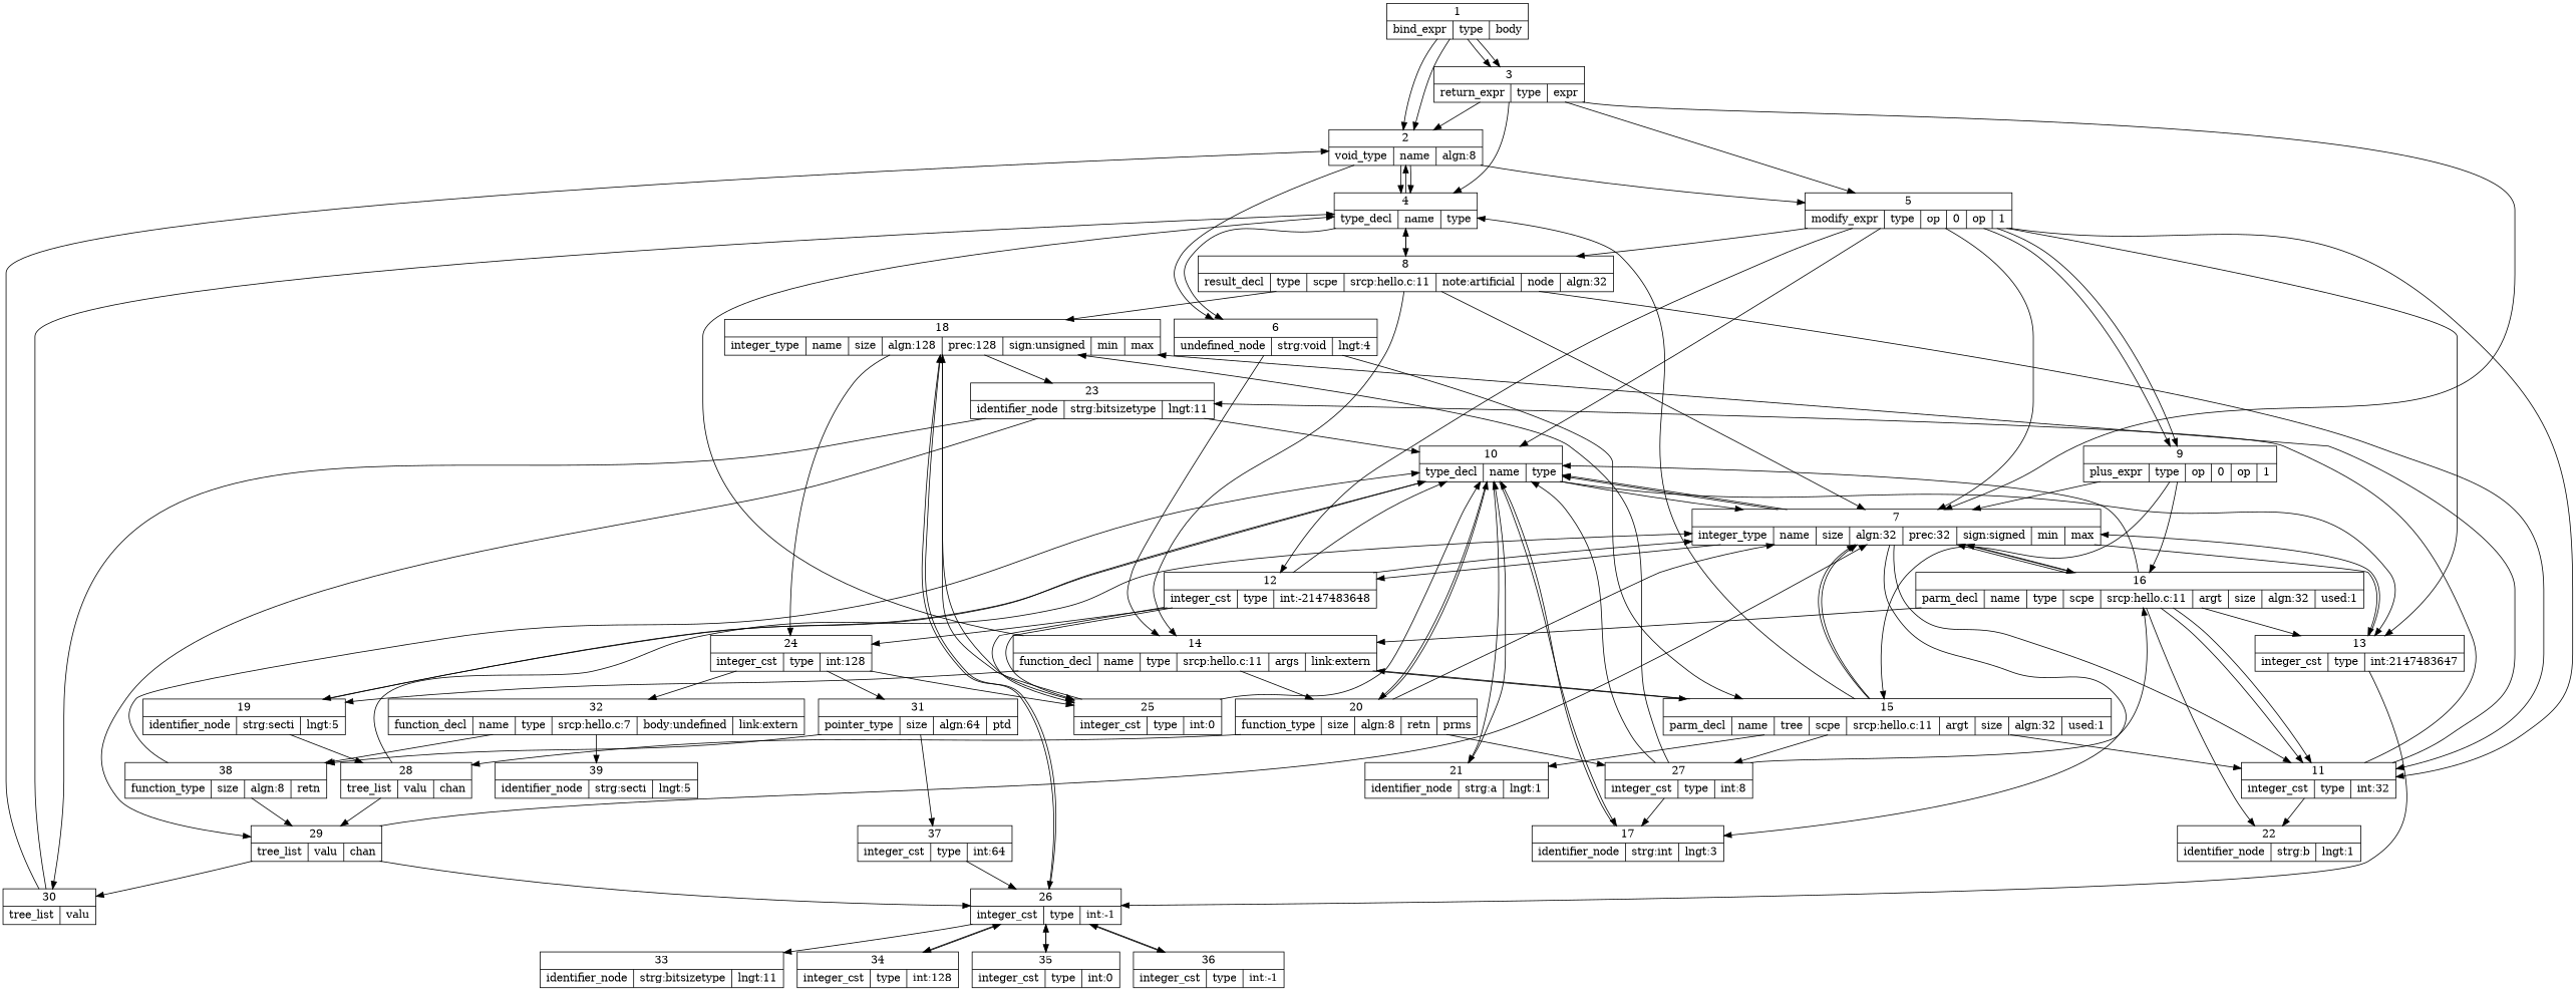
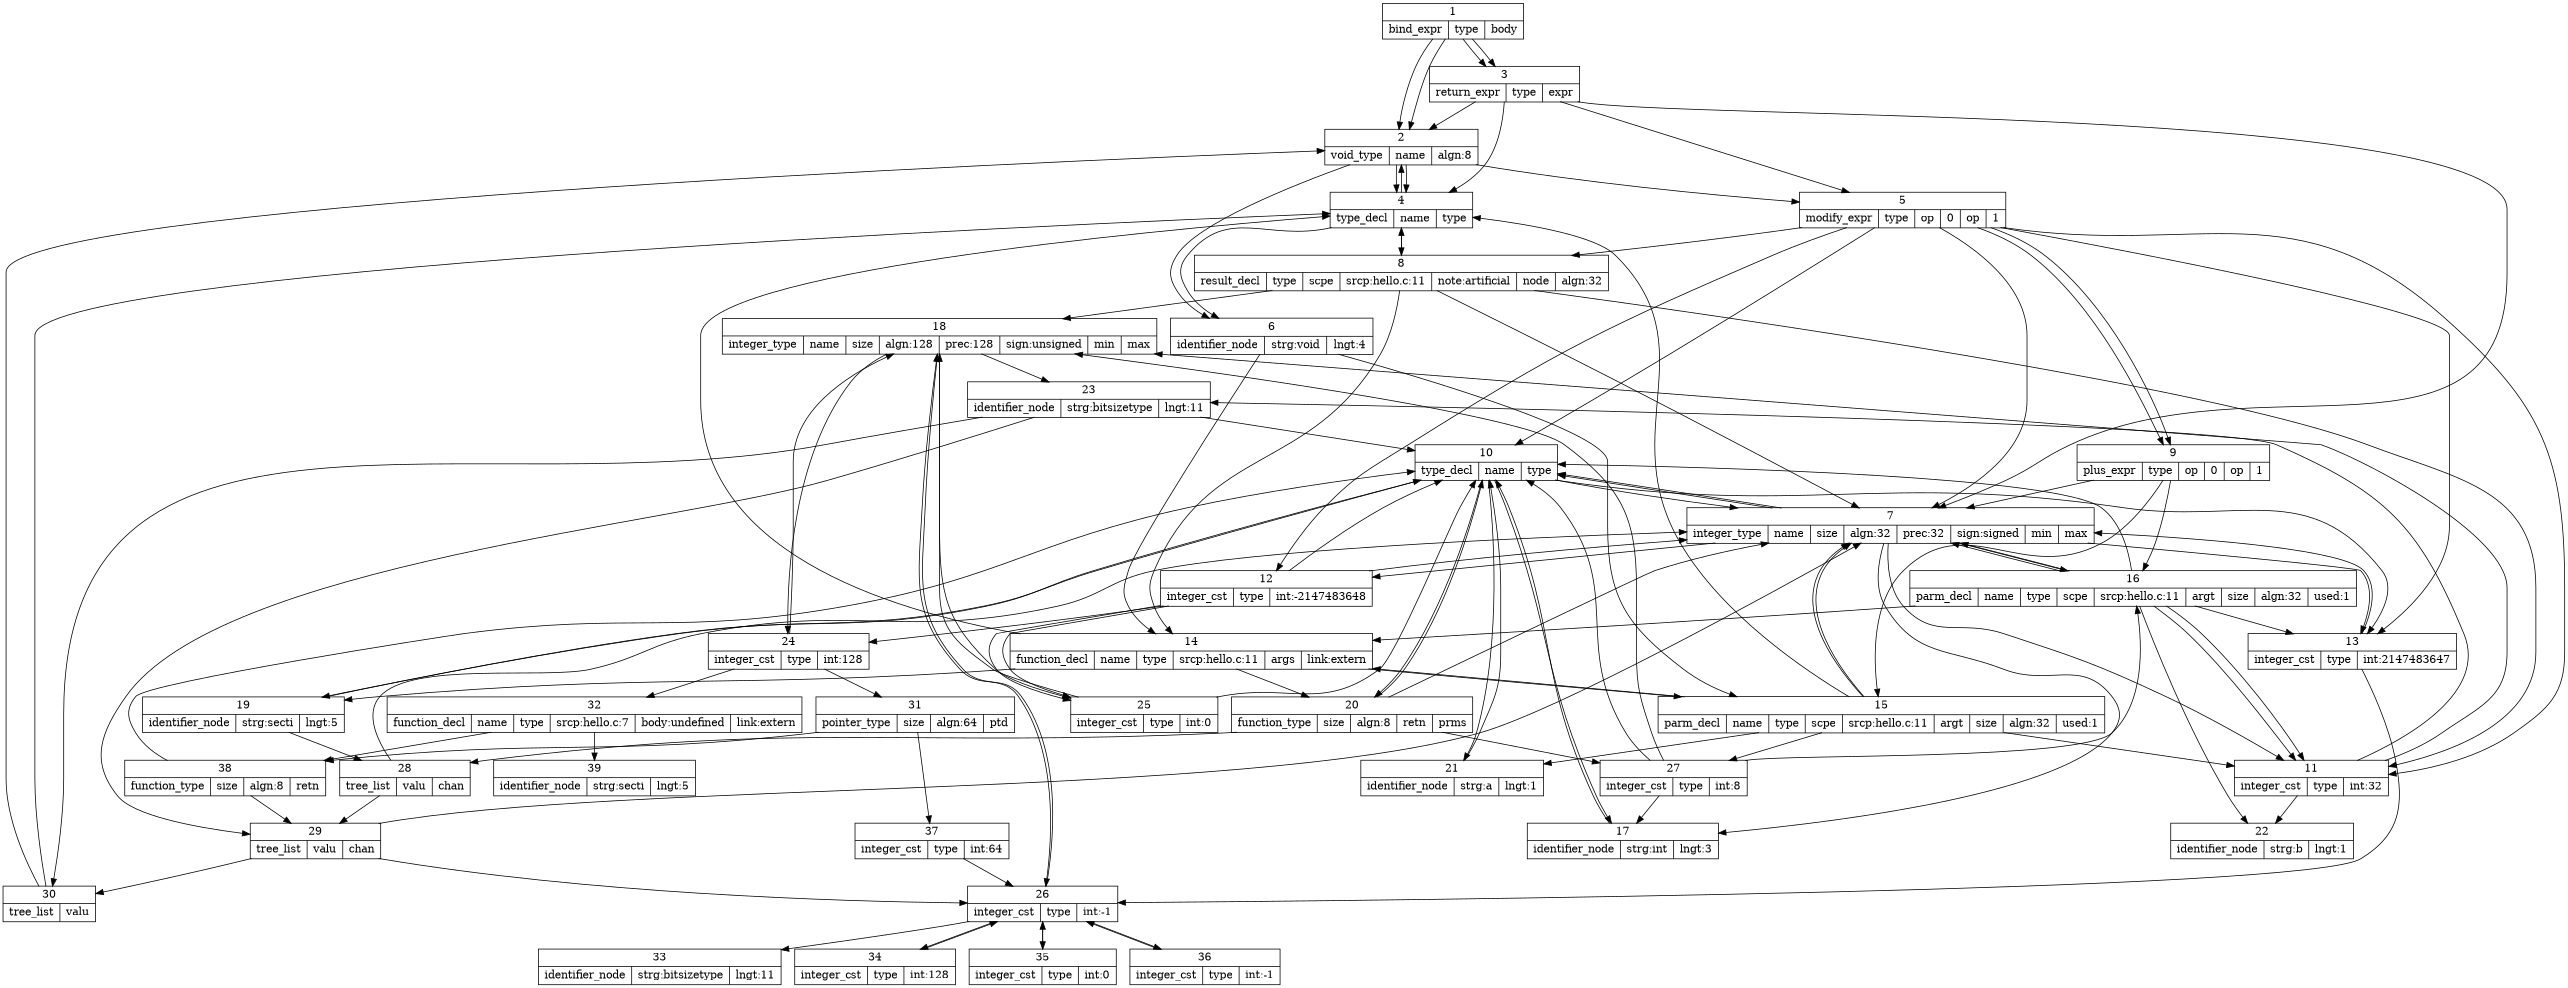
  digraph {
    node [shape=record]
    edge [tailport=type]
    n1 [label="{1 | {bind_expr | type  | body }}"]
    n2 [label="{2 | {void_type | name  | algn:8}}"]
    n3 [label="{3 | {return_expr | type  | expr }}"]
    n4 [label="{4 | {type_decl | name  | type }}"]
    n5 [label="{5 | {modify_expr | type  | op | 0  | op | 1 }}"]
-   n6 [label="{6 | {undefined_node | strg:void | lngt:4}}"]
+   n6 [label="{6 | {identifier_node | strg:void | lngt:4}}"]
    n7 [label="{7 | {integer_type | name  | size  | algn:32 | prec:32 | sign:signed | min  | max }}"]
    n8 [label="{8 | {result_decl | type  | scpe  | srcp:hello.c:11 | note:artificial | node  | algn:32}}"]
    n9 [label="{9 | {plus_expr | type  | op | 0  | op | 1 }}"]
    n10 [label="{10 | {type_decl | name  | type }}"]
    n11 [label="{11 | {integer_cst | type  | int:32}}"]
    n12 [label="{12 | {integer_cst | type  | int:-2147483648}}"]
    n13 [label="{13 | {integer_cst | type  | int:2147483647}}"]
    n14 [label="{14 | {function_decl | name  | type  | srcp:hello.c:11 | args  | link:extern}}"]
-   n15 [label="{15 | {parm_decl | name  | tree  | scpe  | srcp:hello.c:11 | argt  | size  | algn:32 | used:1}}"]
+   n15 [label="{15 | {parm_decl | name  | type  | scpe  | srcp:hello.c:11 | argt  | size  | algn:32 | used:1}}"]
    n16 [label="{16 | {parm_decl | name  | type  | scpe  | srcp:hello.c:11 | argt  | size  | algn:32 | used:1}}"]
    n17 [label="{17 | {identifier_node | strg:int | lngt:3}}"]
    n18 [label="{18 | {integer_type | name  | size  | algn:128 | prec:128 | sign:unsigned | min  | max }}"]
    n19 [label="{19 | {identifier_node | strg:secti | lngt:5}}"]
    n20 [label="{20 | {function_type | size  | algn:8 | retn  | prms }}"]
    n21 [label="{21 | {identifier_node | strg:a | lngt:1}}"]
    n22 [label="{22 | {identifier_node | strg:b | lngt:1}}"]
    n23 [label="{23 | {identifier_node | strg:bitsizetype | lngt:11}}"]
    n24 [label="{24 | {integer_cst | type  | int:128}}"]
    n25 [label="{25 | {integer_cst | type  | int:0}}"]
    n26 [label="{26 | {integer_cst | type  | int:-1}}"]
    n27 [label="{27 | {integer_cst | type  | int:8}}"]
    n28 [label="{28 | {tree_list | valu  | chan }}"]
    n29 [label="{29 | {tree_list | valu  | chan }}"]
    n30 [label="{30 | {tree_list | valu }}"]
    n31 [label="{31 | {pointer_type | size  | algn:64 | ptd }}"]
    n32 [label="{32 | {function_decl | name  | type  | srcp:hello.c:7 | body:undefined | link:extern}}"]
    n33 [label="{33 | {identifier_node | strg:bitsizetype | lngt:11}}"]
    n34 [label="{34 | {integer_cst | type  | int:128}}"]
    n35 [label="{35 | {integer_cst | type  | int:0}}"]
    n36 [label="{36 | {integer_cst | type  | int:-1}}"]
    n37 [label="{37 | {integer_cst | type  | int:64}}"]
    n38 [label="{38 | {function_type | size  | algn:8 | retn }}"]
    n39 [label="{39 | {identifier_node | strg:secti | lngt:5}}"]
    n1 -> n2 [tailport=0]
    n1 -> n2
    n1 -> n3 [tailport=1]
    n1 -> n3 [tailport=body]
    n2 -> n4
    n2 -> n4 [tailport=name]
    n2 -> n5 [tailport=vars]
    n2 -> n6 [tailport=body]
    n3 -> n2
    n3 -> n4
    n3 -> n5 [tailport=expr]
    n3 -> n7 [tailport=expr]
    n4 -> n2
    n4 -> n6 [tailport=name]
    n4 -> n8 [tailport=name]
    n5 -> n7
    n5 -> n8 [tailport=0]
    n5 -> n9 [tailport=name]
    n5 -> n9 [tailport=1]
    n5 -> n10
    n5 -> n11 [tailport=scpe]
    n5 -> n12 [tailport=init]
    n5 -> n13 [tailport=size]
    n6 -> n14 [tailport=0]
    n6 -> n15 [tailport=1]
    n7 -> n10
    n7 -> n10 [tailport=name]
    n7 -> n11 [tailport=size]
    n7 -> n12 [tailport=min]
    n7 -> n13 [tailport=max]
    n7 -> n16 [tailport=0]
    n7 -> n17 [tailport=1]
    n8 -> n4
    n8 -> n7
    n8 -> n11 [tailport=size]
    n8 -> n14 [tailport=scpe]
    n8 -> n18 [tailport=name]
    n9 -> n7
    n9 -> n15 [tailport=0]
    n9 -> n16 [tailport=1]
    n10 -> n7
    n10 -> n13 [tailport=size]
    n10 -> n17 [tailport=name]
    n10 -> n19 [tailport=name]
    n10 -> n20 [tailport=min]
    n10 -> n21 [tailport=max]
    n11 -> n18
    n11 -> n22 [tailport=name]
    n11 -> n23
    n12 -> n7
    n12 -> n10
    n12 -> n24 [tailport=fn]
    n12 -> n25 [tailport=0]
    n12 -> n25 [tailport=1]
    n13 -> n7
    n13 -> n26
    n14 -> n4
    n14 -> n15 [tailport=args]
    n14 -> n19 [tailport=name]
    n14 -> n20
    n15 -> n4
    n15 -> n7
    n15 -> n7 [tailport=argt]
    n15 -> n11 [tailport=size]
    n15 -> n14 [tailport=scpe]
    n15 -> n21 [tailport=name]
    n15 -> n27 [tailport=expr]
    n16 -> n7
    n16 -> n7 [tailport=argt]
    n16 -> n10
    n16 -> n11 [tailport=scpe]
    n16 -> n11 [tailport=size]
    n16 -> n13 [tailport=size]
    n16 -> n14 [tailport=scpe]
    n16 -> n22 [tailport=name]
    n17 -> n10
    n18 -> n23 [tailport=name]
    n18 -> n24 [tailport=size]
    n18 -> n25 [tailport=min]
    n18 -> n26 [tailport=max]
    n19 -> n10
    n19 -> n28 [tailport=name]
    n20 -> n7 [tailport=retn]
    n20 -> n10
    n20 -> n27 [tailport=size]
    n20 -> n28 [tailport=prms]
    n21 -> n10
    n23 -> n10 [tailport=retn]
    n23 -> n29 [tailport=size]
    n23 -> n30 [tailport=prms]
-   n24 -> n25
+   n24 -> n18
    n24 -> n31
    n24 -> n32 [tailport=0]
    n25 -> n10
    n25 -> n18
    n26 -> n18
    n26 -> n33 [tailport=name]
    n26 -> n34 [tailport=size]
    n26 -> n35 [tailport=min]
    n26 -> n36 [tailport=max]
    n27 -> n10
    n27 -> n16 [tailport=0]
    n27 -> n17 [tailport=1]
    n27 -> n18
    n28 -> n7 [tailport=valu]
    n28 -> n29 [tailport=chan]
    n29 -> n7 [tailport=valu]
    n29 -> n26
    n29 -> n30 [tailport=chan]
    n30 -> n2 [tailport=valu]
    n30 -> n4 [tailport=valu]
    n31 -> n37 [tailport=size]
    n31 -> n38 [tailport=ptd]
    n32 -> n38
    n32 -> n39 [tailport=name]
    n34 -> n26
    n35 -> n26
    n36 -> n26
    n37 -> n26
    n38 -> n10 [tailport=retn]
    n38 -> n29 [tailport=size]
  }
